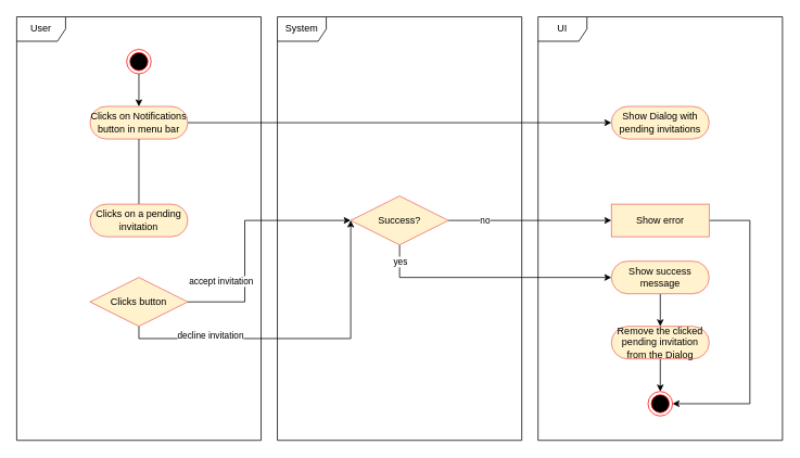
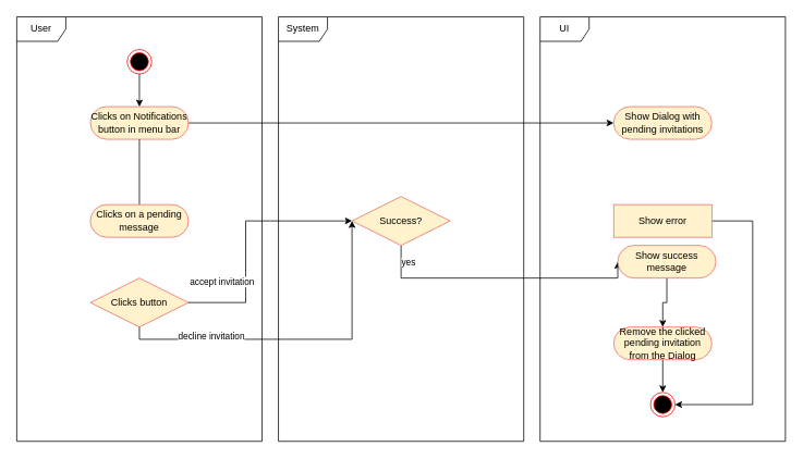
  <mxCell id="0" />
  <mxCell id="1" parent="0" />
  <mxCell id="2" value="User" style="shape=umlFrame;whiteSpace=wrap;html=1;rounded=1;" parent="1" vertex="1"><mxGeometry x="20" y="20" width="300" height="520" as="geometry" /></mxCell>
  <mxCell id="3" style="edgeStyle=orthogonalEdgeStyle;rounded=0;orthogonalLoop=1;jettySize=auto;html=1;exitX=0.5;exitY=1;exitDx=0;exitDy=0;entryX=0;entryY=0.5;entryDx=0;entryDy=0;" parent="1" target="21" edge="1"><mxGeometry relative="1" as="geometry"><Array as="points"><mxPoint x="170" y="415" /><mxPoint x="430" y="415" /></Array><mxPoint x="170" y="395" as="sourcePoint" /><mxPoint x="430" y="265" as="targetPoint" /></mxGeometry></mxCell>
  <mxCell id="4" value="decline invitation" style="edgeLabel;html=1;align=center;verticalAlign=middle;resizable=0;points=[];" parent="3" vertex="1" connectable="0"><mxGeometry x="-0.883" y="-2" relative="1" as="geometry"><mxPoint x="82" y="-7" as="offset" /></mxGeometry></mxCell>
  <mxCell id="5" value="Clicks button" style="shape=rhombus;perimeter=rhombusPerimeter;whiteSpace=wrap;html=1;align=center;rounded=0;fillColor=#fff2cc;strokeColor=#EA6B66;" parent="1" vertex="1"><mxGeometry x="110" y="340" width="120" height="60" as="geometry" /></mxCell>
  <mxCell id="6" value="System" style="shape=umlFrame;whiteSpace=wrap;html=1;rounded=1;" parent="1" vertex="1"><mxGeometry x="340" y="20" width="300" height="520" as="geometry" /></mxCell>
  <mxCell id="7" style="edgeStyle=orthogonalEdgeStyle;rounded=0;orthogonalLoop=1;jettySize=auto;html=1;entryX=0;entryY=0.5;entryDx=0;entryDy=0;" parent="1" source="8" target="12" edge="1"><mxGeometry relative="1" as="geometry"><mxPoint x="370" y="150" as="targetPoint" /></mxGeometry></mxCell>
  <mxCell id="8" value="Clicks on Notifications button in menu bar" style="rounded=1;whiteSpace=wrap;html=1;arcSize=50;fillColor=#fff2cc;strokeColor=#EA6B66;" parent="1" vertex="1"><mxGeometry x="110" y="130" width="120" height="40" as="geometry" /></mxCell>
  <mxCell id="9" value="UI" style="shape=umlFrame;whiteSpace=wrap;html=1;rounded=1;" parent="1" vertex="1"><mxGeometry x="660" y="20" width="300" height="520" as="geometry" /></mxCell>
  <mxCell id="10" style="edgeStyle=orthogonalEdgeStyle;rounded=0;orthogonalLoop=1;jettySize=auto;html=1;" parent="1" source="11" target="8" edge="1"><mxGeometry relative="1" as="geometry" /></mxCell>
  <mxCell id="11" value="" style="ellipse;html=1;shape=endState;fillColor=#000000;strokeColor=#ff0000;rounded=1;" parent="1" vertex="1"><mxGeometry x="155" y="60" width="30" height="30" as="geometry" /></mxCell>
  <mxCell id="12" value="Show Dialog with pending invitations" style="rounded=1;whiteSpace=wrap;html=1;arcSize=50;fillColor=#fff2cc;strokeColor=#EA6B66;" parent="1" vertex="1"><mxGeometry x="750" y="130" width="120" height="40" as="geometry" /></mxCell>
  <mxCell id="13" style="edgeStyle=orthogonalEdgeStyle;rounded=0;orthogonalLoop=1;jettySize=auto;html=1;entryX=0;entryY=0.5;entryDx=0;entryDy=0;exitX=1;exitY=0.5;exitDx=0;exitDy=0;" parent="1" source="5" target="21" edge="1"><mxGeometry relative="1" as="geometry"><mxPoint x="310" y="270" as="sourcePoint" /><Array as="points"><mxPoint x="300" y="370" /><mxPoint x="300" y="270" /></Array></mxGeometry></mxCell>
  <mxCell id="14" value="accept invitation" style="edgeLabel;html=1;align=center;verticalAlign=middle;resizable=0;points=[];" parent="13" vertex="1" connectable="0"><mxGeometry x="-0.231" y="-2" relative="1" as="geometry"><mxPoint x="-32" y="19" as="offset" /></mxGeometry></mxCell>
  <mxCell id="15" style="edgeStyle=orthogonalEdgeStyle;rounded=0;orthogonalLoop=1;jettySize=auto;html=1;endArrow=none;endFill=0;" parent="1" source="16" target="8" edge="1"><mxGeometry relative="1" as="geometry" /></mxCell>
- <mxCell id="16" value="Clicks on a pending invitation" style="rounded=1;whiteSpace=wrap;html=1;arcSize=50;fillColor=#fff2cc;strokeColor=#EA6B66;" parent="1" vertex="1"><mxGeometry x="110" y="250" width="120" height="40" as="geometry" /></mxCell>
- <mxCell id="17" style="edgeStyle=orthogonalEdgeStyle;rounded=0;orthogonalLoop=1;jettySize=auto;html=1;entryX=0;entryY=0.5;entryDx=0;entryDy=0;" parent="1" source="21" target="23" edge="1"><mxGeometry relative="1" as="geometry" /></mxCell>
- <mxCell id="18" value="no" style="edgeLabel;html=1;align=center;verticalAlign=middle;resizable=0;points=[];" parent="17" vertex="1" connectable="0"><mxGeometry x="-0.827" y="-2" relative="1" as="geometry"><mxPoint x="27" y="-2" as="offset" /></mxGeometry></mxCell>
+ <mxCell id="16" value="Clicks on a pending message" style="rounded=1;whiteSpace=wrap;html=1;arcSize=50;fillColor=#fff2cc;strokeColor=#EA6B66;" parent="1" vertex="1"><mxGeometry x="110" y="250" width="120" height="40" as="geometry" /></mxCell>
  <mxCell id="19" style="edgeStyle=orthogonalEdgeStyle;rounded=0;orthogonalLoop=1;jettySize=auto;html=1;entryX=0;entryY=0.5;entryDx=0;entryDy=0;" parent="1" source="21" target="25" edge="1"><mxGeometry relative="1" as="geometry"><Array as="points"><mxPoint x="490" y="340" /></Array></mxGeometry></mxCell>
  <mxCell id="20" value="yes" style="edgeLabel;html=1;align=center;verticalAlign=middle;resizable=0;points=[];" parent="19" vertex="1" connectable="0"><mxGeometry x="-0.358" y="-4" relative="1" as="geometry"><mxPoint x="-56" y="-24" as="offset" /></mxGeometry></mxCell>
  <mxCell id="21" value="Success?" style="shape=rhombus;perimeter=rhombusPerimeter;whiteSpace=wrap;html=1;align=center;rounded=0;fillColor=#fff2cc;strokeColor=#EA6B66;" parent="1" vertex="1"><mxGeometry x="430" y="240" width="120" height="60" as="geometry" /></mxCell>
  <mxCell id="22" style="edgeStyle=orthogonalEdgeStyle;rounded=0;orthogonalLoop=1;jettySize=auto;html=1;exitX=1;exitY=0.5;exitDx=0;exitDy=0;entryX=1;entryY=0.5;entryDx=0;entryDy=0;" parent="1" source="23" target="28" edge="1"><mxGeometry relative="1" as="geometry"><Array as="points"><mxPoint x="920" y="270" /><mxPoint x="920" y="495" /></Array></mxGeometry></mxCell>
  <mxCell id="23" value="Show error" style="whiteSpace=wrap;html=1;arcSize=50;fillColor=#fff2cc;strokeColor=#EA6B66;rounded=0;" parent="1" vertex="1"><mxGeometry x="750" y="250" width="120" height="40" as="geometry" /></mxCell>
  <mxCell id="24" style="edgeStyle=orthogonalEdgeStyle;rounded=0;orthogonalLoop=1;jettySize=auto;html=1;entryX=0.5;entryY=0;entryDx=0;entryDy=0;" parent="1" source="25" target="27" edge="1"><mxGeometry relative="1" as="geometry" /></mxCell>
- <mxCell id="25" value="Show success message" style="rounded=1;whiteSpace=wrap;html=1;arcSize=50;fillColor=#fff2cc;strokeColor=#EA6B66;" parent="1" vertex="1"><mxGeometry x="750" y="320" width="120" height="40" as="geometry" /></mxCell>
+ <mxCell id="25" value="Show success message" style="rounded=1;whiteSpace=wrap;html=1;arcSize=50;fillColor=#fff2cc;strokeColor=#EA6B66;" parent="1" vertex="1"><mxGeometry x="755" y="300" width="120" height="40" as="geometry" /></mxCell>
  <mxCell id="26" style="edgeStyle=orthogonalEdgeStyle;rounded=0;orthogonalLoop=1;jettySize=auto;html=1;exitX=0.5;exitY=1;exitDx=0;exitDy=0;entryX=0.5;entryY=0;entryDx=0;entryDy=0;" parent="1" source="27" target="28" edge="1"><mxGeometry relative="1" as="geometry" /></mxCell>
  <mxCell id="27" value="Remove the clicked pending invitation from the Dialog" style="rounded=1;whiteSpace=wrap;html=1;arcSize=50;fillColor=#fff2cc;strokeColor=#EA6B66;" parent="1" vertex="1"><mxGeometry x="750" y="400" width="120" height="40" as="geometry" /></mxCell>
  <mxCell id="28" value="" style="ellipse;html=1;shape=endState;fillColor=#000000;strokeColor=#ff0000;rounded=1;" parent="1" vertex="1"><mxGeometry x="795" y="480" width="30" height="30" as="geometry" /></mxCell>
